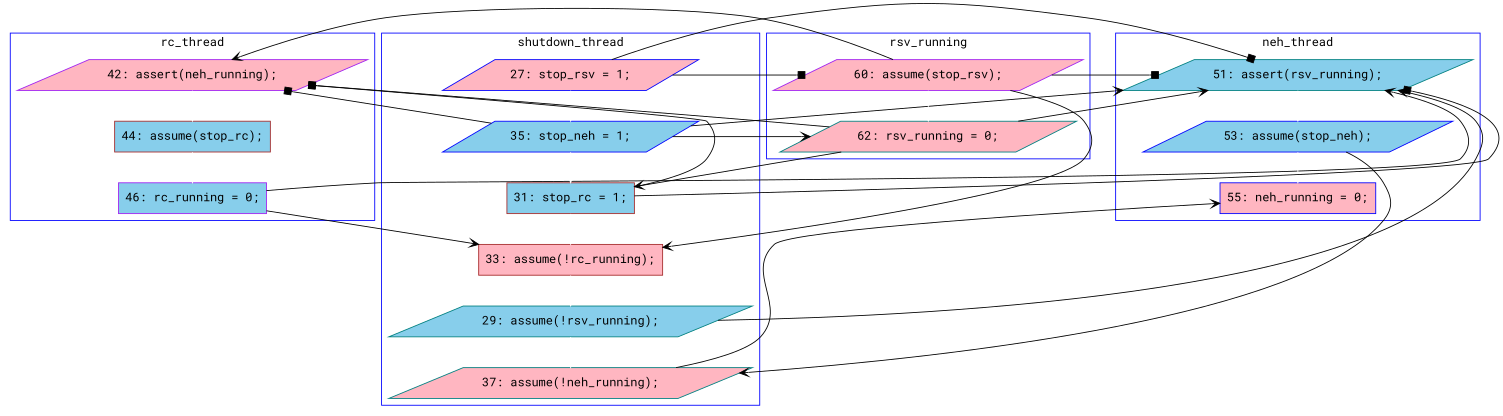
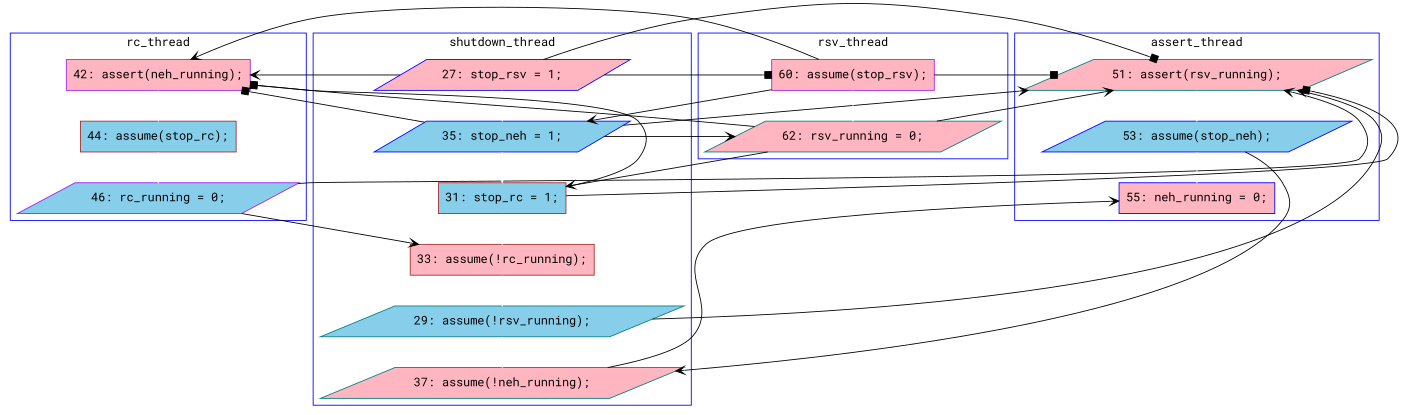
  digraph {
    fontname="Roboto Mono"
    node [color=blue fillcolor=lightpink fontname="Roboto Mono" shape=parallelogram style=filled]
    edge [color=black fontname="Roboto Mono" style=solid arrowhead=vee constraint=false]
-   n1 [color=purple label="42: assert(neh_running);"]
-   n2 [color=purple fillcolor=skyblue label="46: rc_running = 0;" shape=box]
+   n1 [color=purple label="42: assert(neh_running);" shape=box]
+   n2 [color=purple fillcolor=skyblue label="46: rc_running = 0;"]
    n3 [color=brown fillcolor=skyblue label="44: assume(stop_rc);" shape=box]
    n4 [fillcolor=skyblue label="53: assume(stop_neh);"]
    n5 [label="55: neh_running = 0;" shape=box]
-   n6 [color=teal fillcolor=skyblue label="51: assert(rsv_running);"]
+   n6 [color=teal label="51: assert(rsv_running);"]
    n7 [label="27: stop_rsv = 1;"]
    n8 [color=teal fillcolor=skyblue label="29: assume(!rsv_running);"]
    n9 [color=teal label="37: assume(!neh_running);"]
    n10 [fillcolor=skyblue label="35: stop_neh = 1;"]
    n11 [color=brown label="33: assume(!rc_running);" shape=box]
    n12 [color=brown fillcolor=skyblue label="31: stop_rc = 1;" shape=box]
-   n13 [color=purple label="60: assume(stop_rsv);"]
+   n13 [color=purple label="60: assume(stop_rsv);" shape=box]
    n14 [color=teal label="62: rsv_running = 0;"]
    subgraph cluster_1 {
      color=blue
      label=rc_thread
      n1
      n2
      n3
    }
    subgraph cluster_2 {
      color=blue
-     label=neh_thread
+     label=assert_thread
      n4
      n5
      n6
    }
    subgraph cluster_3 {
      color=blue
      label=shutdown_thread
      n7
      n8
      n9
      n10
      n11
      n12
    }
    subgraph cluster_4 {
      color=blue
-     label=rsv_running
+     label=rsv_thread
      n13
      n14
    }
    n1 -> n3 [color=white arrowhead="" constraint=""]
    n2 -> n6
    n2 -> n11
    n3 -> n2 [color=white arrowhead="" constraint=""]
    n4 -> n5 [color=white arrowhead="" constraint=""]
    n4 -> n9
    n6 -> n4 [color=white arrowhead="" constraint=""]
+   n7 -> n1
    n7 -> n6 [arrowhead=box]
    n7 -> n10 [color=white arrowhead="" constraint=""]
    n7 -> n13 [arrowhead=box]
    n8 -> n6
    n8 -> n9 [color=white arrowhead="" constraint=""]
    n9 -> n5
    n10 -> n1 [arrowhead=box]
    n10 -> n6
    n10 -> n12 [color=white arrowhead="" constraint=""]
    n10 -> n14
    n11 -> n8 [color=white arrowhead="" constraint=""]
    n12 -> n1 [arrowhead=box]
    n12 -> n6 [arrowhead=box]
    n12 -> n11 [color=white arrowhead="" constraint=""]
    n13 -> n1
    n13 -> n6 [arrowhead=box]
-   n13 -> n11
+   n13 -> n10
    n13 -> n14 [color=white arrowhead="" constraint=""]
    n14 -> n1 [arrowhead=box]
    n14 -> n6
    n14 -> n12
  }
